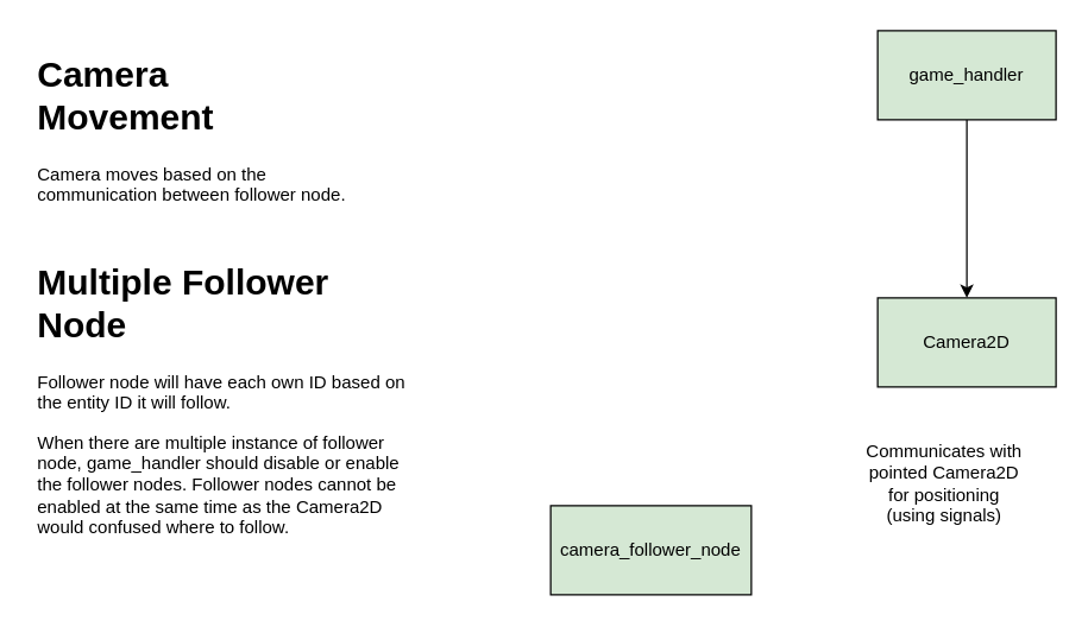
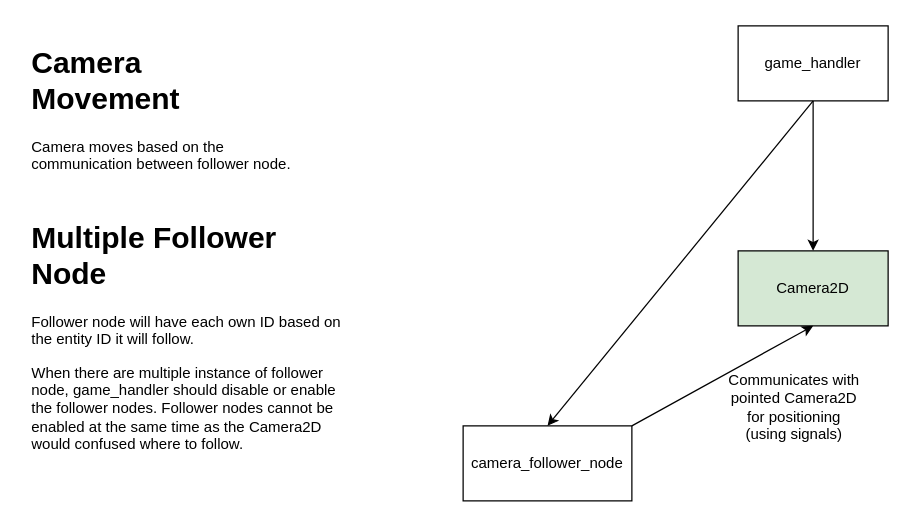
  <mxCell id="0" />
  <mxCell id="1" parent="0" />
- <mxCell id="2" value="game_handler" style="rounded=0;whiteSpace=wrap;html=1;fillColor=#d5e8d4;" vertex="1" parent="1"><mxGeometry x="590" y="20" width="120" height="60" as="geometry" /></mxCell>
+ <mxCell id="2" value="game_handler" style="rounded=0;whiteSpace=wrap;html=1;" vertex="1" parent="1"><mxGeometry x="590" y="20" width="120" height="60" as="geometry" /></mxCell>
  <mxCell id="3" value="Camera2D" style="rounded=0;whiteSpace=wrap;html=1;fillColor=#d5e8d4;" vertex="1" parent="1"><mxGeometry x="590" y="200" width="120" height="60" as="geometry" /></mxCell>
- <mxCell id="4" value="camera_follower_node" style="rounded=0;whiteSpace=wrap;html=1;fillColor=#d5e8d4;" vertex="1" parent="1"><mxGeometry x="370" y="340" width="135" height="60" as="geometry" /></mxCell>
+ <mxCell id="4" value="camera_follower_node" style="rounded=0;whiteSpace=wrap;html=1;" vertex="1" parent="1"><mxGeometry x="370" y="340" width="135" height="60" as="geometry" /></mxCell>
+ <mxCell id="5" value="" style="endArrow=classic;html=1;exitX=0.5;exitY=1;exitDx=0;exitDy=0;entryX=0.5;entryY=0;entryDx=0;entryDy=0;" edge="1" parent="1" source="2" target="4"><mxGeometry width="50" height="50" relative="1" as="geometry"><mxPoint x="490" y="340" as="sourcePoint" /><mxPoint x="540" y="290" as="targetPoint" /></mxGeometry></mxCell>
  <mxCell id="6" value="" style="endArrow=classic;html=1;exitX=0.5;exitY=1;exitDx=0;exitDy=0;entryX=0.5;entryY=0;entryDx=0;entryDy=0;" edge="1" parent="1" source="2" target="3"><mxGeometry width="50" height="50" relative="1" as="geometry"><mxPoint x="600" y="80" as="sourcePoint" /><mxPoint x="487.5" y="280" as="targetPoint" /></mxGeometry></mxCell>
+ <mxCell id="7" value="" style="endArrow=classic;html=1;exitX=1;exitY=0;exitDx=0;exitDy=0;entryX=0.5;entryY=1;entryDx=0;entryDy=0;" edge="1" parent="1" source="4" target="3"><mxGeometry width="50" height="50" relative="1" as="geometry"><mxPoint x="490" y="310" as="sourcePoint" /><mxPoint x="540" y="260" as="targetPoint" /></mxGeometry></mxCell>
  <mxCell id="8" value="Communicates with pointed Camera2D for positioning&lt;br&gt;(using signals)" style="text;html=1;strokeColor=none;fillColor=none;align=center;verticalAlign=middle;whiteSpace=wrap;rounded=0;" vertex="1" parent="1"><mxGeometry x="580" y="310" width="110" height="30" as="geometry" /></mxCell>
  <mxCell id="9" value="&lt;h1&gt;Camera Movement&lt;/h1&gt;&lt;p&gt;Camera moves based on the communication between follower node.&lt;/p&gt;" style="text;html=1;strokeColor=none;fillColor=none;spacing=5;spacingTop=-20;whiteSpace=wrap;overflow=hidden;rounded=0;" vertex="1" parent="1"><mxGeometry x="20" y="30" width="220" height="120" as="geometry" /></mxCell>
  <mxCell id="10" value="&lt;h1&gt;Multiple Follower Node&lt;/h1&gt;&lt;p&gt;Follower node will have each own ID based on the entity ID it will follow.&lt;/p&gt;&lt;p&gt;When there are multiple instance of follower node, game_handler should disable or enable the follower nodes. Follower nodes cannot be enabled at the same time as the Camera2D would confused where to follow.&lt;/p&gt;" style="text;html=1;strokeColor=none;fillColor=none;spacing=5;spacingTop=-20;whiteSpace=wrap;overflow=hidden;rounded=0;" vertex="1" parent="1"><mxGeometry x="20" y="170" width="260" height="200" as="geometry" /></mxCell>
